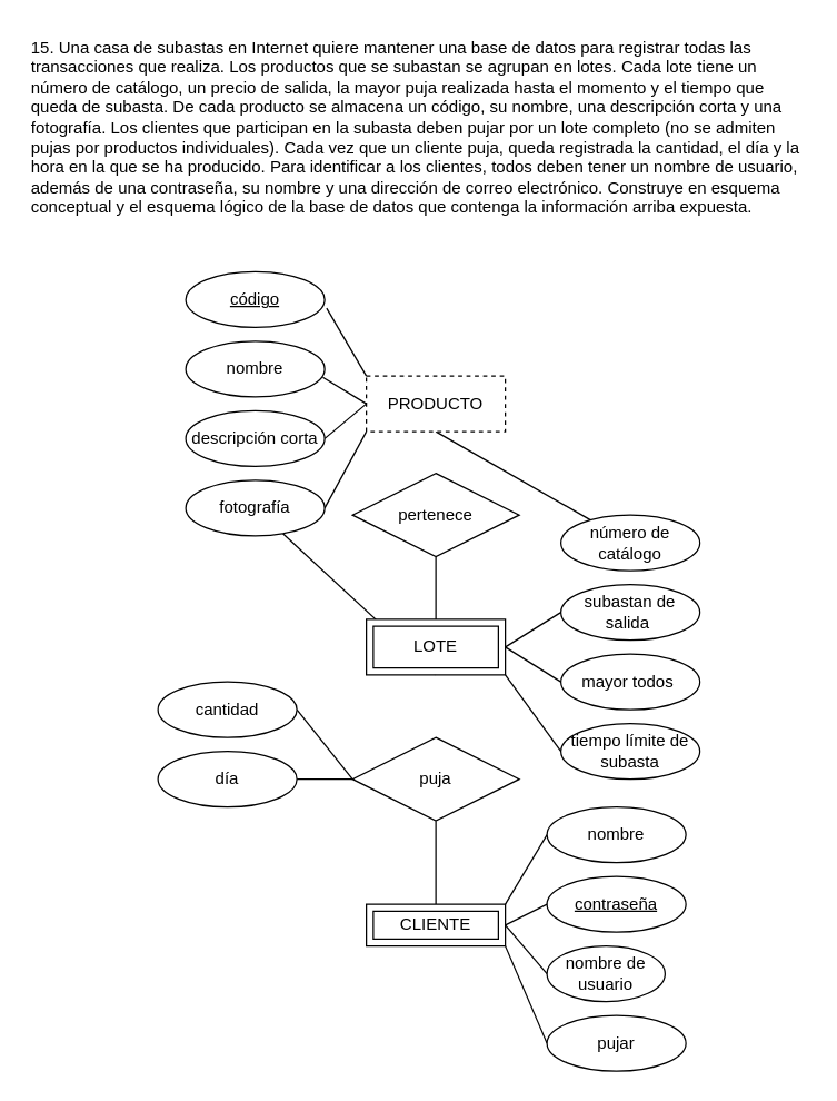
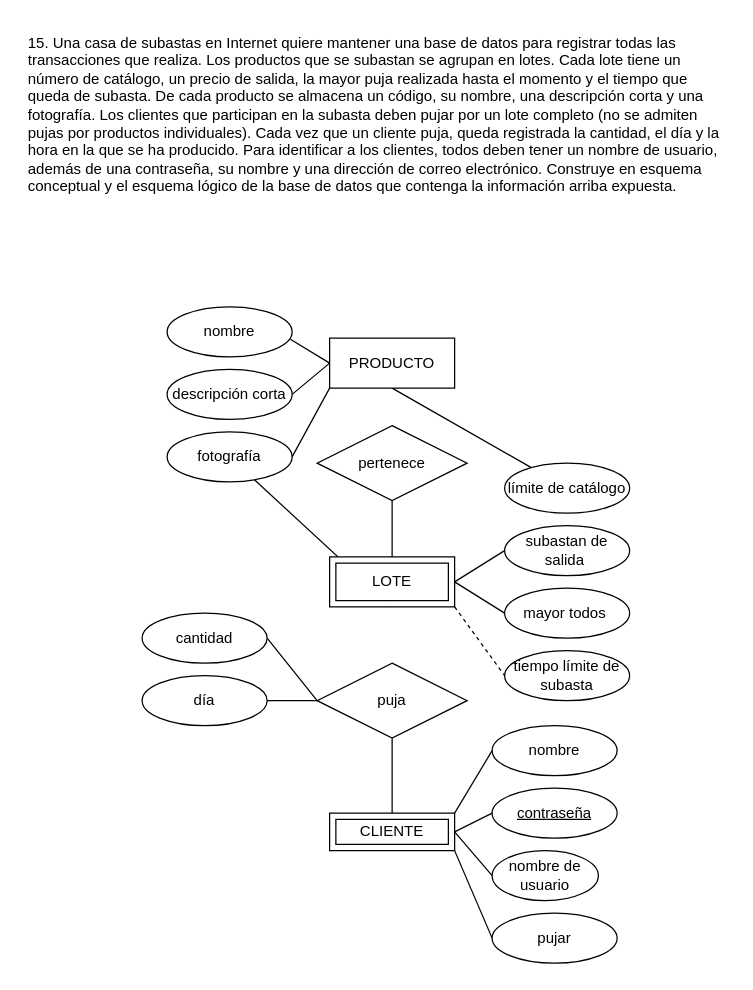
  <mxCell id="0" />
  <mxCell id="1" parent="0" />
  <mxCell id="2" value="15. Una casa de subastas en Internet quiere mantener una base de datos para registrar todas las transacciones que realiza. Los productos que se subastan se agrupan en lotes. Cada lote tiene un número de catálogo, un precio de salida, la mayor puja realizada hasta el momento y el tiempo que queda de subasta. De cada producto se almacena un código, su nombre, una descripción corta y una fotografía. Los clientes que participan en la subasta deben pujar por un lote completo (no se admiten pujas por productos individuales). Cada vez que un cliente puja, queda registrada la cantidad, el día y la hora en la que se ha producido. Para identificar a los clientes, todos deben tener un nombre de usuario, además de una contraseña, su nombre y una dirección de correo electrónico. Construye en esquema conceptual y el esquema lógico de la base de datos que contenga la información arriba expuesta." style="text;whiteSpace=wrap;" vertex="1" parent="1"><mxGeometry x="20" y="20" width="560" height="160" as="geometry" /></mxCell>
  <mxCell id="3" style="edgeStyle=none;html=1;exitX=0;exitY=1;exitDx=0;exitDy=0;entryX=1;entryY=0.5;entryDx=0;entryDy=0;endArrow=none;endFill=0;" edge="1" parent="1" source="6" target="19"><mxGeometry relative="1" as="geometry" /></mxCell>
  <mxCell id="4" style="edgeStyle=none;html=1;exitX=0;exitY=0.5;exitDx=0;exitDy=0;entryX=1;entryY=0.5;entryDx=0;entryDy=0;endArrow=none;endFill=0;" edge="1" parent="1" source="6" target="18"><mxGeometry relative="1" as="geometry" /></mxCell>
  <mxCell id="5" style="edgeStyle=none;html=1;exitX=0.5;exitY=1;exitDx=0;exitDy=0;endArrow=none;endFill=0;" edge="1" parent="1" source="6" target="7"><mxGeometry relative="1" as="geometry" /></mxCell>
- <mxCell id="6" value="PRODUCTO" style="whiteSpace=wrap;html=1;align=center;dashed=1;" vertex="1" parent="1"><mxGeometry x="263" y="270" width="100" height="40" as="geometry" /></mxCell>
- <mxCell id="7" value="número de catálogo" style="ellipse;whiteSpace=wrap;html=1;align=center;" vertex="1" parent="1"><mxGeometry x="403" y="370" width="100" height="40" as="geometry" /></mxCell>
+ <mxCell id="6" value="PRODUCTO" style="whiteSpace=wrap;html=1;align=center;" vertex="1" parent="1"><mxGeometry x="263" y="270" width="100" height="40" as="geometry" /></mxCell>
+ <mxCell id="7" value="límite de catálogo" style="ellipse;whiteSpace=wrap;html=1;align=center;" vertex="1" parent="1"><mxGeometry x="403" y="370" width="100" height="40" as="geometry" /></mxCell>
  <mxCell id="8" value="subastan de salida&amp;nbsp;" style="ellipse;whiteSpace=wrap;html=1;align=center;" vertex="1" parent="1"><mxGeometry x="403" y="420" width="100" height="40" as="geometry" /></mxCell>
  <mxCell id="9" value="mayor todos&amp;nbsp;" style="ellipse;whiteSpace=wrap;html=1;align=center;" vertex="1" parent="1"><mxGeometry x="403" y="470" width="100" height="40" as="geometry" /></mxCell>
  <mxCell id="10" value="tiempo límite de subasta" style="ellipse;whiteSpace=wrap;html=1;align=center;" vertex="1" parent="1"><mxGeometry x="403" y="520" width="100" height="40" as="geometry" /></mxCell>
  <mxCell id="11" style="edgeStyle=none;html=1;exitX=0.5;exitY=1;exitDx=0;exitDy=0;endArrow=none;endFill=0;" edge="1" parent="1" source="15" target="19"><mxGeometry relative="1" as="geometry" /></mxCell>
- <mxCell id="12" style="edgeStyle=none;html=1;exitX=1;exitY=1;exitDx=0;exitDy=0;entryX=0;entryY=0.5;entryDx=0;entryDy=0;endArrow=none;endFill=0;" edge="1" parent="1" source="15" target="10"><mxGeometry relative="1" as="geometry" /></mxCell>
+ <mxCell id="12" style="edgeStyle=none;html=1;exitX=1;exitY=1;exitDx=0;exitDy=0;entryX=0;entryY=0.5;entryDx=0;entryDy=0;endArrow=none;endFill=0;dashed=1;" edge="1" parent="1" source="15" target="10"><mxGeometry relative="1" as="geometry" /></mxCell>
  <mxCell id="13" style="edgeStyle=none;html=1;exitX=1;exitY=0.5;exitDx=0;exitDy=0;entryX=0;entryY=0.5;entryDx=0;entryDy=0;endArrow=none;endFill=0;" edge="1" parent="1" source="15" target="8"><mxGeometry relative="1" as="geometry" /></mxCell>
  <mxCell id="14" style="edgeStyle=none;html=1;exitX=1;exitY=0.5;exitDx=0;exitDy=0;entryX=0;entryY=0.5;entryDx=0;entryDy=0;endArrow=none;endFill=0;" edge="1" parent="1" source="15" target="9"><mxGeometry relative="1" as="geometry" /></mxCell>
  <mxCell id="15" value="LOTE" style="shape=ext;margin=3;double=1;whiteSpace=wrap;html=1;align=center;" vertex="1" parent="1"><mxGeometry x="263" y="445" width="100" height="40" as="geometry" /></mxCell>
- <mxCell id="16" value="código" style="ellipse;whiteSpace=wrap;html=1;align=center;fontStyle=4;" vertex="1" parent="1"><mxGeometry x="133" y="195" width="100" height="40" as="geometry" /></mxCell>
  <mxCell id="17" value="nombre" style="ellipse;whiteSpace=wrap;html=1;align=center;" vertex="1" parent="1"><mxGeometry x="133" y="245" width="100" height="40" as="geometry" /></mxCell>
  <mxCell id="18" value="descripción corta" style="ellipse;whiteSpace=wrap;html=1;align=center;" vertex="1" parent="1"><mxGeometry x="133" y="295" width="100" height="40" as="geometry" /></mxCell>
  <mxCell id="19" value="fotografía" style="ellipse;whiteSpace=wrap;html=1;align=center;" vertex="1" parent="1"><mxGeometry x="133" y="345" width="100" height="40" as="geometry" /></mxCell>
  <mxCell id="20" style="edgeStyle=none;html=1;exitX=0.5;exitY=1;exitDx=0;exitDy=0;entryX=0.5;entryY=0;entryDx=0;entryDy=0;endArrow=none;endFill=0;" edge="1" parent="1" source="21" target="15"><mxGeometry relative="1" as="geometry" /></mxCell>
  <mxCell id="21" value="pertenece" style="shape=rhombus;perimeter=rhombusPerimeter;whiteSpace=wrap;html=1;align=center;" vertex="1" parent="1"><mxGeometry x="253" y="340" width="120" height="60" as="geometry" /></mxCell>
  <mxCell id="22" style="edgeStyle=none;html=1;exitX=0.5;exitY=1;exitDx=0;exitDy=0;endArrow=none;endFill=0;" edge="1" parent="1" source="25" target="30"><mxGeometry relative="1" as="geometry" /></mxCell>
  <mxCell id="23" style="edgeStyle=none;html=1;exitX=0;exitY=0.5;exitDx=0;exitDy=0;entryX=1;entryY=0.5;entryDx=0;entryDy=0;endArrow=none;endFill=0;" edge="1" parent="1" source="25" target="31"><mxGeometry relative="1" as="geometry" /></mxCell>
  <mxCell id="24" style="edgeStyle=none;html=1;exitX=0;exitY=0.5;exitDx=0;exitDy=0;entryX=1;entryY=0.5;entryDx=0;entryDy=0;endArrow=none;endFill=0;" edge="1" parent="1" source="25" target="32"><mxGeometry relative="1" as="geometry" /></mxCell>
  <mxCell id="25" value="puja" style="shape=rhombus;perimeter=rhombusPerimeter;whiteSpace=wrap;html=1;align=center;" vertex="1" parent="1"><mxGeometry x="253" y="530" width="120" height="60" as="geometry" /></mxCell>
  <mxCell id="26" style="edgeStyle=none;html=1;exitX=1;exitY=0;exitDx=0;exitDy=0;entryX=0;entryY=0.5;entryDx=0;entryDy=0;endArrow=none;endFill=0;" edge="1" parent="1" source="30" target="35"><mxGeometry relative="1" as="geometry" /></mxCell>
  <mxCell id="27" style="edgeStyle=none;html=1;exitX=1;exitY=1;exitDx=0;exitDy=0;entryX=0;entryY=0.5;entryDx=0;entryDy=0;endArrow=none;endFill=0;" edge="1" parent="1" source="30"><mxGeometry relative="1" as="geometry"><mxPoint x="393" y="750" as="targetPoint" /></mxGeometry></mxCell>
  <mxCell id="28" style="edgeStyle=none;html=1;exitX=1;exitY=0.5;exitDx=0;exitDy=0;entryX=0;entryY=0.5;entryDx=0;entryDy=0;endArrow=none;endFill=0;" edge="1" parent="1" source="30" target="36"><mxGeometry relative="1" as="geometry" /></mxCell>
  <mxCell id="29" style="edgeStyle=none;html=1;exitX=1;exitY=0.5;exitDx=0;exitDy=0;entryX=0;entryY=0.5;entryDx=0;entryDy=0;endArrow=none;endFill=0;" edge="1" parent="1" source="30" target="37"><mxGeometry relative="1" as="geometry" /></mxCell>
  <mxCell id="30" value="CLIENTE" style="shape=ext;margin=3;double=1;whiteSpace=wrap;html=1;align=center;" vertex="1" parent="1"><mxGeometry x="263" y="650" width="100" height="30" as="geometry" /></mxCell>
  <mxCell id="31" value="cantidad" style="ellipse;whiteSpace=wrap;html=1;align=center;" vertex="1" parent="1"><mxGeometry x="113" y="490" width="100" height="40" as="geometry" /></mxCell>
  <mxCell id="32" value="día" style="ellipse;whiteSpace=wrap;html=1;align=center;" vertex="1" parent="1"><mxGeometry x="113" y="540" width="100" height="40" as="geometry" /></mxCell>
- <mxCell id="33" style="edgeStyle=none;html=1;exitX=0;exitY=0;exitDx=0;exitDy=0;entryX=1.014;entryY=0.654;entryDx=0;entryDy=0;entryPerimeter=0;endArrow=none;endFill=0;" edge="1" parent="1" source="6" target="16"><mxGeometry relative="1" as="geometry" /></mxCell>
  <mxCell id="34" style="edgeStyle=none;html=1;exitX=0;exitY=0.5;exitDx=0;exitDy=0;entryX=0.986;entryY=0.646;entryDx=0;entryDy=0;entryPerimeter=0;endArrow=none;endFill=0;" edge="1" parent="1" source="6" target="17"><mxGeometry relative="1" as="geometry" /></mxCell>
  <mxCell id="35" value="nombre" style="ellipse;whiteSpace=wrap;html=1;align=center;" vertex="1" parent="1"><mxGeometry x="393" y="580" width="100" height="40" as="geometry" /></mxCell>
  <mxCell id="36" value="contraseña" style="ellipse;whiteSpace=wrap;html=1;align=center;fontStyle=4;" vertex="1" parent="1"><mxGeometry x="393" y="630" width="100" height="40" as="geometry" /></mxCell>
  <mxCell id="37" value="nombre de usuario" style="ellipse;whiteSpace=wrap;html=1;align=center;" vertex="1" parent="1"><mxGeometry x="393" y="680" width="85" height="40" as="geometry" /></mxCell>
  <mxCell id="38" value="pujar" style="ellipse;whiteSpace=wrap;html=1;align=center;" vertex="1" parent="1"><mxGeometry x="393" y="730" width="100" height="40" as="geometry" /></mxCell>
